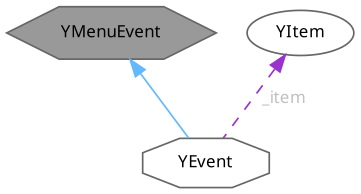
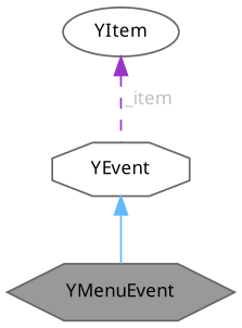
  digraph {
    fontname="Noto Sans"
    node [color=gray40 fillcolor=white fontname="Noto Sans" fontsize=10 style=filled]
    edge [dir=back fontname="Noto Sans" fontsize=10 labelfontname=Helvetica labelfontsize=10]
    n1 [fillcolor=grey60 fontcolor=black height=0.2 label=YMenuEvent shape=hexagon width=0.4]
    n2 [height=0.2 label=YEvent shape=octagon width=0.4]
    n3 [height=0.2 label=YItem shape=ellipse width=0.4]
-   n1 -> n2 [color=steelblue1 style=solid]
+   n2 -> n1 [color=steelblue1 style=solid]
    n3 -> n2 [color=darkorchid3 fontcolor=grey label=" _item" style=dashed]
  }
